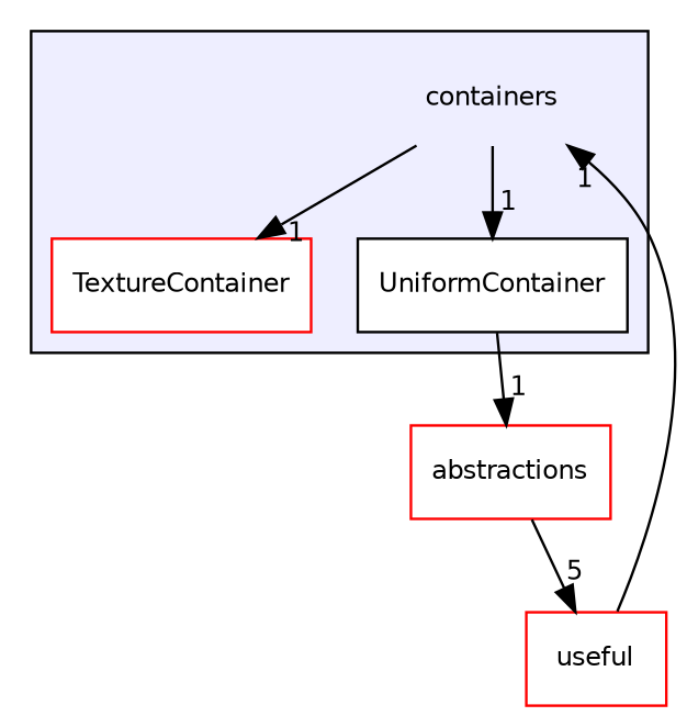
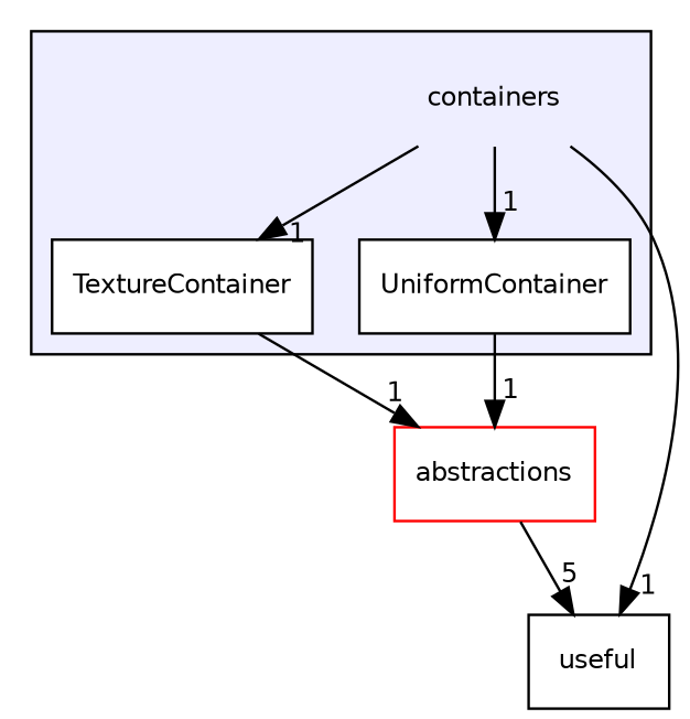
  digraph {
    compound=true
    node [fontname=Helvetica fontsize=10 shape=box color=black fillcolor=white style=filled]
    edge [headlabel=1 labeldistance=1.5 labelfontname=Helvetica labelfontsize=10]
    n1 [label=containers shape=plaintext color="" fillcolor="" style=""]
-   n2 [color=red label=TextureContainer]
+   n2 [label=TextureContainer]
    n3 [label=UniformContainer]
-   n4 [color=red label=useful]
+   n4 [label=useful]
    n5 [color=red label=abstractions]
    subgraph cluster_1 {
      bgcolor="#eeeeff"
      pencolor=black
      n1
      n2
      n3
    }
    n1 -> n2
    n1 -> n3
-   n4 -> n1
+   n1 -> n4
+   n2 -> n5
    n3 -> n5
    n5 -> n4 [headlabel=5]
  }
